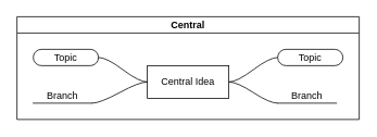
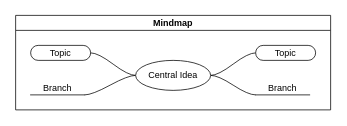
  <mxCell id="0" />
  <mxCell id="1" parent="0" />
- <mxCell id="2" value="Central" style="swimlane;startSize=20;horizontal=1;containerType=tree;" vertex="1" parent="1"><mxGeometry x="20" y="20" width="420" height="126" as="geometry" /></mxCell>
+ <mxCell id="2" value="Mindmap" style="swimlane;startSize=20;horizontal=1;containerType=tree;" vertex="1" parent="1"><mxGeometry x="20" y="20" width="420" height="126" as="geometry" /></mxCell>
  <mxCell id="3" value="" style="edgeStyle=entityRelationEdgeStyle;startArrow=none;endArrow=none;segment=10;curved=1;rounded=0;" edge="1" parent="2" source="7" target="8"><mxGeometry relative="1" as="geometry" /></mxCell>
  <mxCell id="4" value="" style="edgeStyle=entityRelationEdgeStyle;startArrow=none;endArrow=none;segment=10;curved=1;rounded=0;" edge="1" parent="2" source="7" target="9"><mxGeometry relative="1" as="geometry" /></mxCell>
  <mxCell id="5" value="" style="edgeStyle=entityRelationEdgeStyle;startArrow=none;endArrow=none;segment=10;curved=1;rounded=0;" edge="1" parent="2" source="7" target="10"><mxGeometry relative="1" as="geometry" /></mxCell>
  <mxCell id="6" value="" style="edgeStyle=entityRelationEdgeStyle;startArrow=none;endArrow=none;segment=10;curved=1;rounded=0;" edge="1" parent="2" source="7" target="11"><mxGeometry relative="1" as="geometry" /></mxCell>
- <mxCell id="7" value="Central Idea" style="whiteSpace=wrap;html=1;align=center;treeFolding=1;treeMoving=1;newEdgeStyle={&quot;edgeStyle&quot;:&quot;entityRelationEdgeStyle&quot;,&quot;startArrow&quot;:&quot;none&quot;,&quot;endArrow&quot;:&quot;none&quot;,&quot;segment&quot;:10,&quot;curved&quot;:1};rounded=0;" vertex="1" parent="2"><mxGeometry x="160" y="60" width="100" height="40" as="geometry" /></mxCell>
+ <mxCell id="7" value="Central Idea" style="ellipse;whiteSpace=wrap;html=1;align=center;treeFolding=1;treeMoving=1;newEdgeStyle={&quot;edgeStyle&quot;:&quot;entityRelationEdgeStyle&quot;,&quot;startArrow&quot;:&quot;none&quot;,&quot;endArrow&quot;:&quot;none&quot;,&quot;segment&quot;:10,&quot;curved&quot;:1};" vertex="1" parent="2"><mxGeometry x="160" y="60" width="100" height="40" as="geometry" /></mxCell>
  <mxCell id="8" value="Topic" style="whiteSpace=wrap;html=1;rounded=1;arcSize=50;align=center;verticalAlign=middle;strokeWidth=1;autosize=1;spacing=4;treeFolding=1;treeMoving=1;newEdgeStyle={&quot;edgeStyle&quot;:&quot;entityRelationEdgeStyle&quot;,&quot;startArrow&quot;:&quot;none&quot;,&quot;endArrow&quot;:&quot;none&quot;,&quot;segment&quot;:10,&quot;curved&quot;:1};" vertex="1" parent="2"><mxGeometry x="320" y="40" width="80" height="20" as="geometry" /></mxCell>
  <mxCell id="9" value="Branch" style="whiteSpace=wrap;html=1;shape=partialRectangle;top=0;left=0;bottom=1;right=0;points=[[0,1],[1,1]];fillColor=none;align=center;verticalAlign=bottom;routingCenterY=0.5;snapToPoint=1;autosize=1;treeFolding=1;treeMoving=1;newEdgeStyle={&quot;edgeStyle&quot;:&quot;entityRelationEdgeStyle&quot;,&quot;startArrow&quot;:&quot;none&quot;,&quot;endArrow&quot;:&quot;none&quot;,&quot;segment&quot;:10,&quot;curved&quot;:1};" vertex="1" parent="2"><mxGeometry x="320" y="80" width="72" height="26" as="geometry" /></mxCell>
  <mxCell id="10" value="Topic" style="whiteSpace=wrap;html=1;rounded=1;arcSize=50;align=center;verticalAlign=middle;strokeWidth=1;autosize=1;spacing=4;treeFolding=1;treeMoving=1;newEdgeStyle={&quot;edgeStyle&quot;:&quot;entityRelationEdgeStyle&quot;,&quot;startArrow&quot;:&quot;none&quot;,&quot;endArrow&quot;:&quot;none&quot;,&quot;segment&quot;:10,&quot;curved&quot;:1};" vertex="1" parent="2"><mxGeometry x="20" y="40" width="80" height="20" as="geometry" /></mxCell>
  <mxCell id="11" value="Branch" style="whiteSpace=wrap;html=1;shape=partialRectangle;top=0;left=0;bottom=1;right=0;points=[[0,1],[1,1]];fillColor=none;align=center;verticalAlign=bottom;routingCenterY=0.5;snapToPoint=1;autosize=1;treeFolding=1;treeMoving=1;newEdgeStyle={&quot;edgeStyle&quot;:&quot;entityRelationEdgeStyle&quot;,&quot;startArrow&quot;:&quot;none&quot;,&quot;endArrow&quot;:&quot;none&quot;,&quot;segment&quot;:10,&quot;curved&quot;:1};" vertex="1" parent="2"><mxGeometry x="20" y="80" width="72" height="26" as="geometry" /></mxCell>
